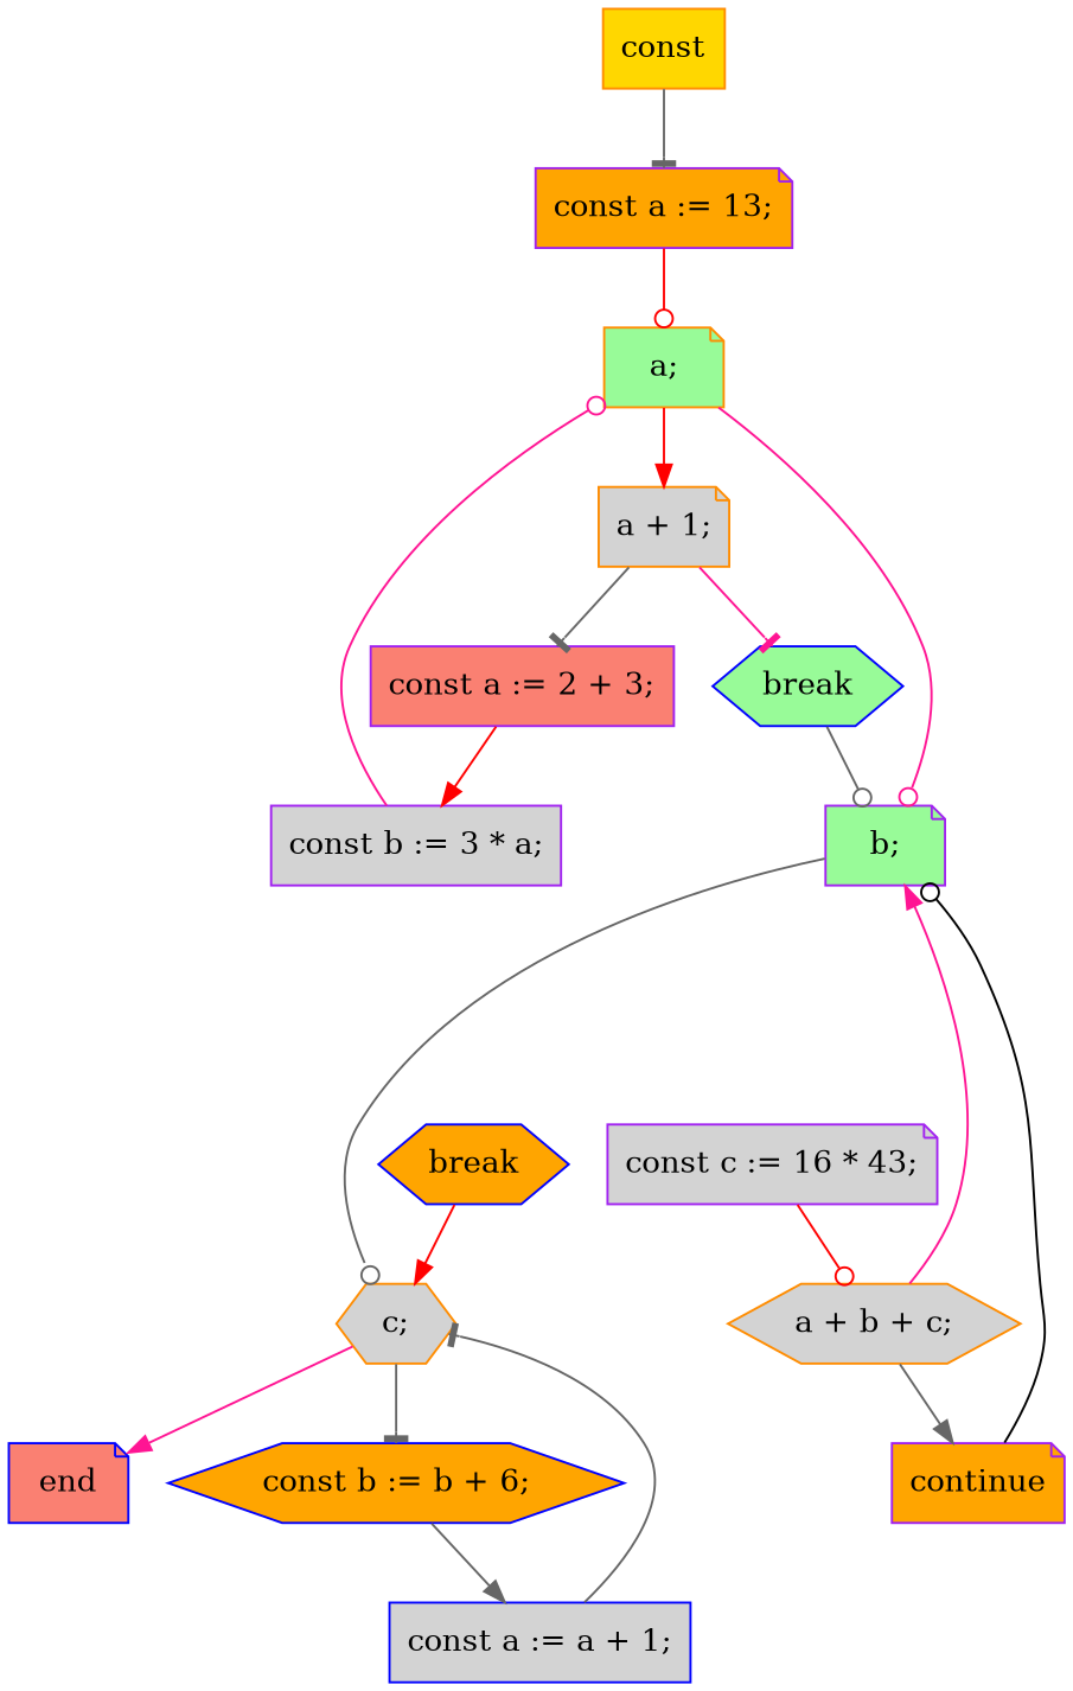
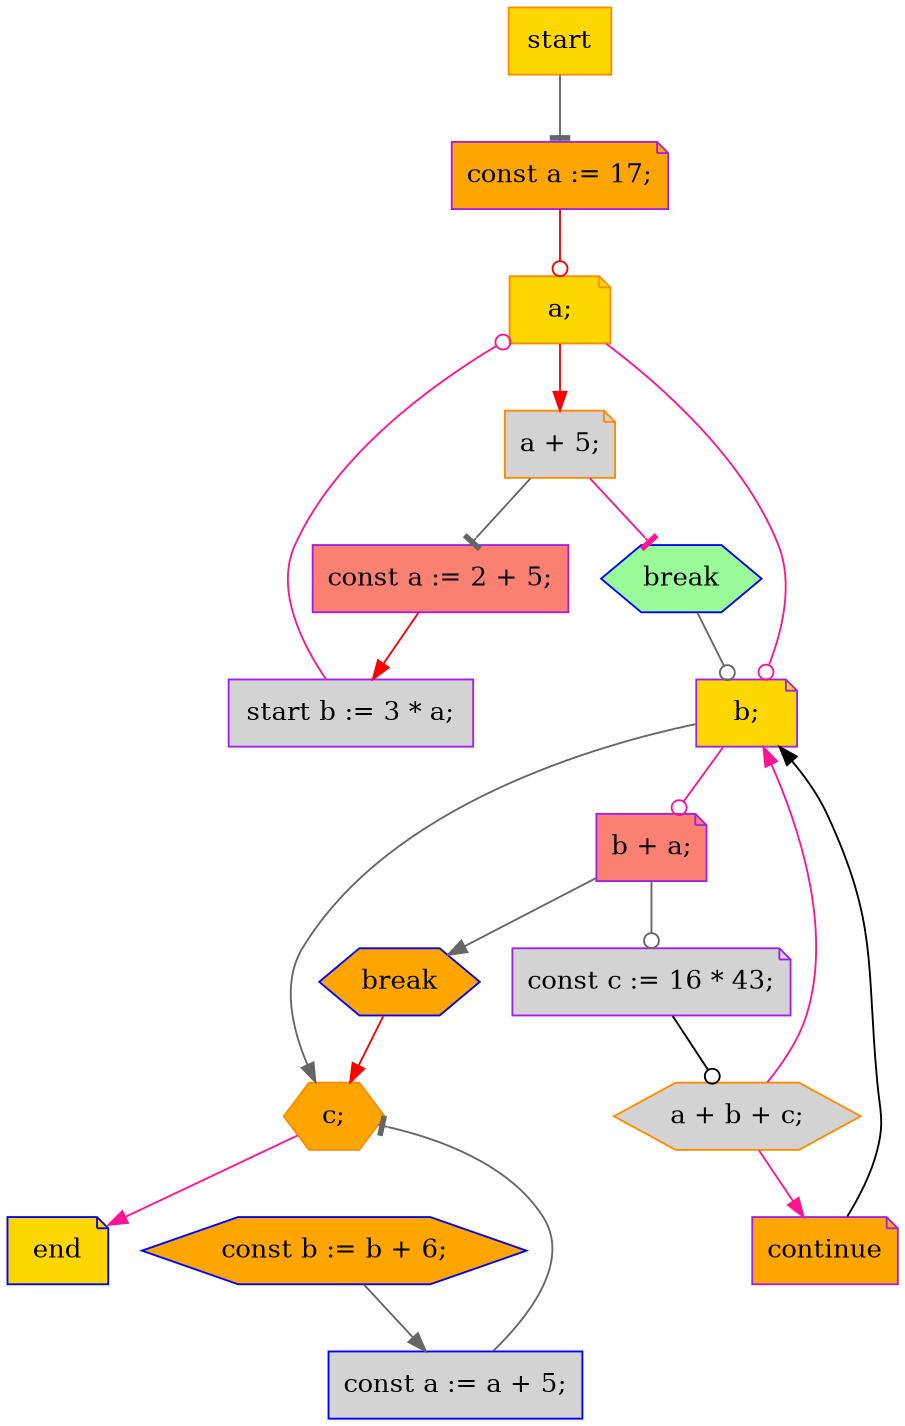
  digraph {
    node [color=purple fillcolor=lightgrey shape=note style=filled]
    edge [arrowhead=normal color=gray40]
-   n1 [color=darkorange fillcolor=gold label=const shape=box]
-   n2 [fillcolor=orange label="const a := 13;"]
-   n3 [color=darkorange fillcolor=palegreen label="a;"]
-   n4 [color=darkorange label="a + 1;"]
-   n5 [fillcolor=palegreen label="b;"]
-   n6 [fillcolor=salmon label="const a := 2 + 3;" shape=box]
+   n1 [color=darkorange fillcolor=gold label=start shape=box]
+   n2 [fillcolor=orange label="const a := 17;"]
+   n3 [color=darkorange fillcolor=gold label="a;"]
+   n4 [color=darkorange label="a + 5;"]
+   n5 [fillcolor=gold label="b;"]
+   n6 [fillcolor=salmon label="const a := 2 + 5;" shape=box]
    n7 [color=blue fillcolor=palegreen label=break shape=hexagon]
-   n9 [color=darkorange label="c;" shape=hexagon]
-   n10 [label="const b := 3 * a;" shape=box]
+   n8 [fillcolor=salmon label="b + a;"]
+   n9 [color=darkorange fillcolor=orange label="c;" shape=hexagon]
+   n10 [label="start b := 3 * a;" shape=box]
    n11 [color=blue fillcolor=orange label=break shape=hexagon]
    n12 [label="const c := 16 * 43;"]
    n13 [color=blue fillcolor=orange label="const b := b + 6;" shape=hexagon]
-   n14 [color=blue fillcolor=salmon label=end]
+   n14 [color=blue fillcolor=gold label=end]
    n15 [color=darkorange label="a + b + c;" shape=hexagon]
    n16 [fillcolor=orange label=continue]
-   n17 [color=blue label="const a := a + 1;" shape=box]
+   n17 [color=blue label="const a := a + 5;" shape=box]
    n1 -> n2 [arrowhead=tee]
    n2 -> n3 [arrowhead=odot color=red]
    n3 -> n4 [color=red]
    n3 -> n5 [arrowhead=odot color=deeppink]
    n4 -> n6 [arrowhead=tee]
    n4 -> n7 [arrowhead=tee color=deeppink]
-   n5 -> n9 [arrowhead=odot]
+   n5 -> n8 [arrowhead=odot color=deeppink]
+   n5 -> n9
    n6 -> n10 [color=red]
    n7 -> n5 [arrowhead=odot]
-   n9 -> n13 [arrowhead=tee]
+   n8 -> n11
+   n8 -> n12 [arrowhead=odot]
    n9 -> n14 [color=deeppink]
    n10 -> n3 [arrowhead=odot color=deeppink]
    n11 -> n9 [color=red]
-   n12 -> n15 [arrowhead=odot color=red]
+   n12 -> n15 [arrowhead=odot color=black]
    n13 -> n17
    n15 -> n5 [color=deeppink]
-   n15 -> n16
-   n16 -> n5 [arrowhead=odot color=black]
+   n15 -> n16 [color=deeppink]
+   n16 -> n5 [color=black]
    n17 -> n9 [arrowhead=tee]
  }
